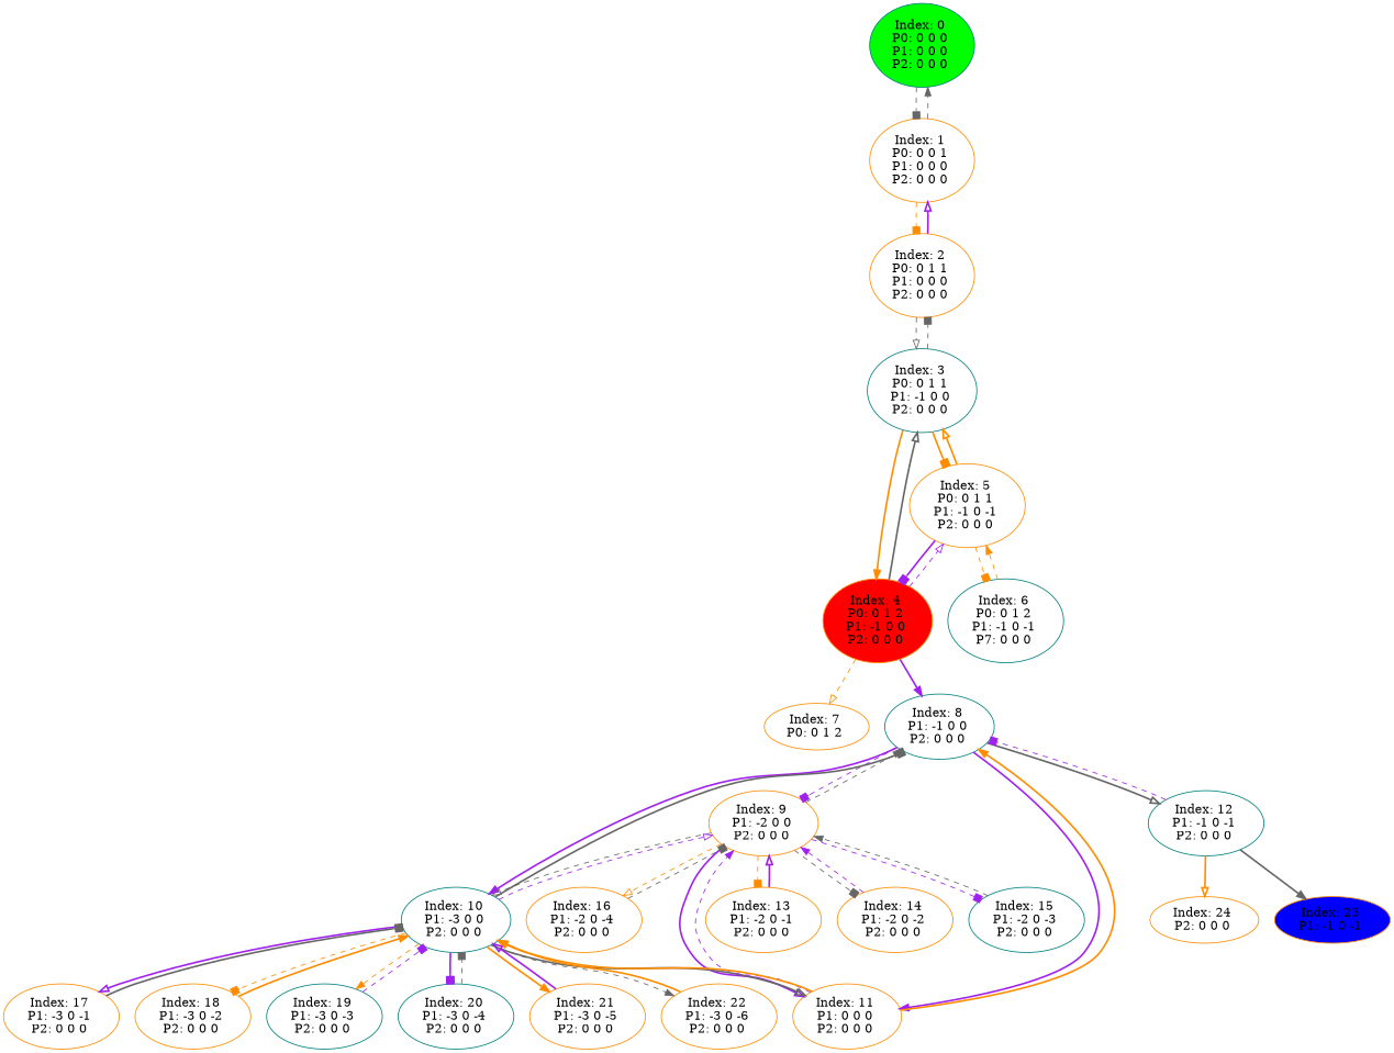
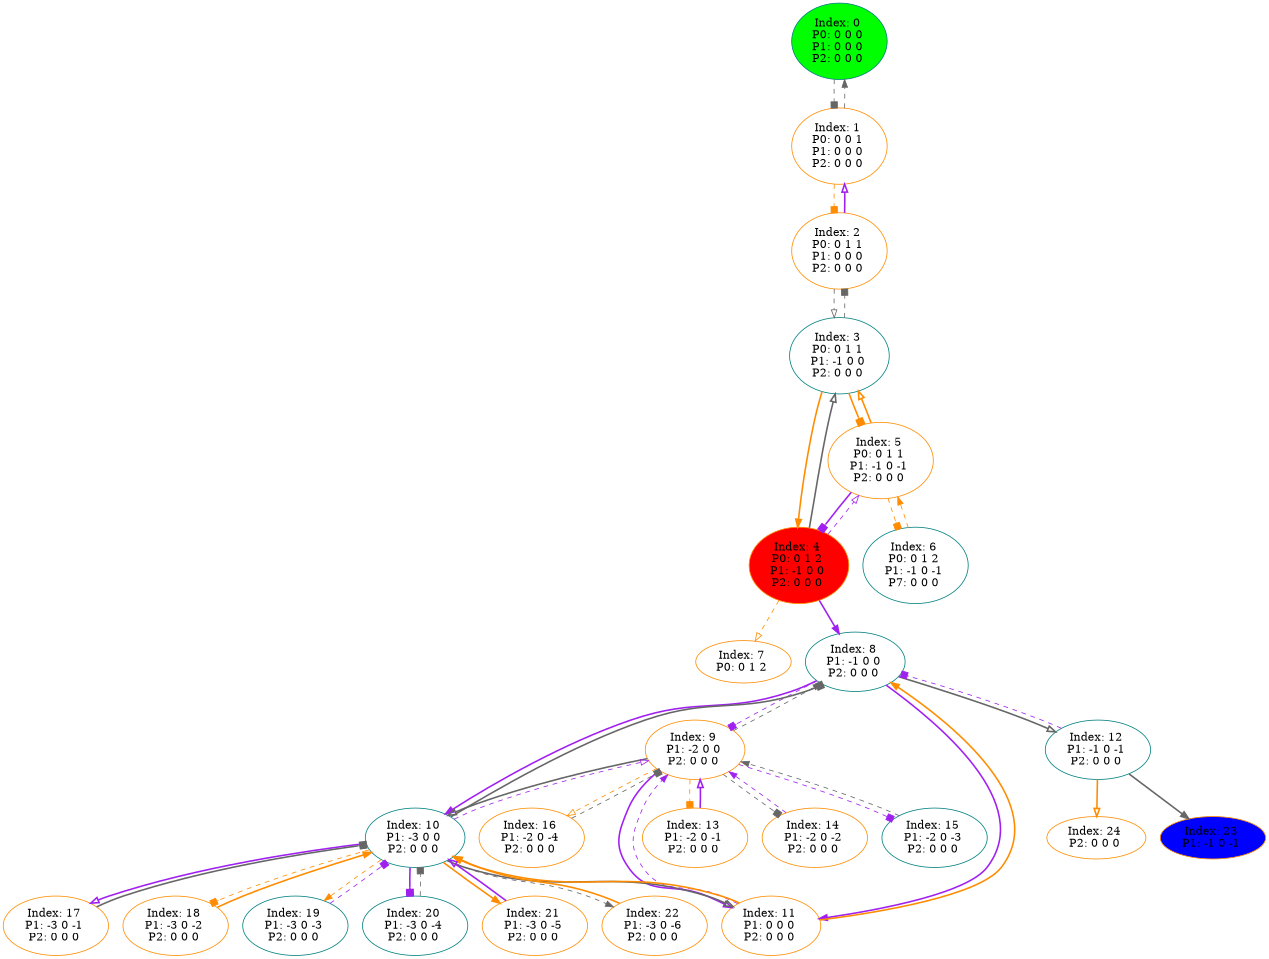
  digraph {
    color=black
    node [color=darkorange]
    edge [arrowhead=box color=purple style=dashed]
    n1 [color=teal fillcolor=green label="Index: 0 \nP0: 0 0 0 \nP1: 0 0 0 \nP2: 0 0 0 \n" style=filled]
    n2 [label="Index: 1 \nP0: 0 0 1 \nP1: 0 0 0 \nP2: 0 0 0 \n"]
    n3 [label="Index: 2 \nP0: 0 1 1 \nP1: 0 0 0 \nP2: 0 0 0 \n"]
    n4 [color=teal label="Index: 3 \nP0: 0 1 1 \nP1: -1 0 0 \nP2: 0 0 0 \n"]
    n5 [fillcolor=red label="Index: 4 \nP0: 0 1 2 \nP1: -1 0 0 \nP2: 0 0 0 \n" style=filled]
    n6 [label="Index: 5 \nP0: 0 1 1 \nP1: -1 0 -1 \nP2: 0 0 0 \n"]
    n7 [label="Index: 7 \nP0: 0 1 2 \n"]
    n8 [color=teal label="Index: 8 \nP1: -1 0 0 \nP2: 0 0 0 \n"]
    n9 [color=teal label="Index: 6 \nP0: 0 1 2 \nP1: -1 0 -1 \nP7: 0 0 0 \n"]
    n10 [label="Index: 9 \nP1: -2 0 0 \nP2: 0 0 0 \n"]
    n11 [color=teal label="Index: 10 \nP1: -3 0 0 \nP2: 0 0 0 \n"]
    n12 [label="Index: 11 \nP1: 0 0 0 \nP2: 0 0 0 \n"]
    n13 [color=teal label="Index: 12 \nP1: -1 0 -1 \nP2: 0 0 0 \n"]
    n14 [label="Index: 13 \nP1: -2 0 -1 \nP2: 0 0 0 \n"]
    n15 [label="Index: 14 \nP1: -2 0 -2 \nP2: 0 0 0 \n"]
    n16 [color=teal label="Index: 15 \nP1: -2 0 -3 \nP2: 0 0 0 \n"]
    n17 [label="Index: 16 \nP1: -2 0 -4 \nP2: 0 0 0 \n"]
    n18 [label="Index: 17 \nP1: -3 0 -1 \nP2: 0 0 0 \n"]
    n19 [label="Index: 18 \nP1: -3 0 -2 \nP2: 0 0 0 \n"]
    n20 [color=teal label="Index: 19 \nP1: -3 0 -3 \nP2: 0 0 0 \n"]
    n21 [color=teal label="Index: 20 \nP1: -3 0 -4 \nP2: 0 0 0 \n"]
    n22 [label="Index: 21 \nP1: -3 0 -5 \nP2: 0 0 0 \n"]
    n23 [label="Index: 22 \nP1: -3 0 -6 \nP2: 0 0 0 \n"]
    n24 [fillcolor=blue label="Index: 23 \nP1: -1 0 -1 \n" style=filled]
    n25 [label="Index: 24 \nP2: 0 0 0 \n"]
    n1 -> n2 [color=gray40]
    n2 -> n1 [arrowhead=normal color=gray40]
    n2 -> n3 [color=darkorange]
    n3 -> n2 [arrowhead=onormal style=bold]
    n3 -> n4 [arrowhead=onormal color=gray40]
    n4 -> n3 [color=gray40]
    n4 -> n5 [arrowhead=normal color=darkorange style=bold]
    n4 -> n6 [color=darkorange style=bold]
    n5 -> n4 [arrowhead=onormal color=gray40 style=bold]
    n5 -> n6 [arrowhead=onormal]
    n5 -> n7 [arrowhead=onormal color=darkorange]
    n5 -> n8 [arrowhead=normal style=bold]
    n6 -> n4 [arrowhead=onormal color=darkorange style=bold]
    n6 -> n5 [style=bold]
    n6 -> n9 [color=darkorange]
    n8 -> n10
    n8 -> n11 [arrowhead=normal style=bold]
    n8 -> n12 [arrowhead=normal style=bold]
    n8 -> n13 [arrowhead=onormal color=gray40 style=bold]
    n9 -> n6 [arrowhead=normal color=darkorange]
    n10 -> n8 [arrowhead=normal color=gray40]
-   n10 -> n11 [arrowhead=onormal color=gray40]
+   n10 -> n11 [arrowhead=onormal color=gray40 style=bold]
    n10 -> n12 [arrowhead=onormal style=bold]
    n10 -> n14 [color=darkorange]
    n10 -> n15 [color=gray40]
    n10 -> n16
    n10 -> n17 [arrowhead=onormal color=darkorange]
    n11 -> n8 [color=gray40 style=bold]
    n11 -> n10 [arrowhead=onormal]
    n11 -> n12 [arrowhead=onormal color=gray40 style=bold]
    n11 -> n18 [arrowhead=onormal style=bold]
    n11 -> n19 [color=darkorange]
    n11 -> n20 [arrowhead=normal color=darkorange]
    n11 -> n21 [style=bold]
    n11 -> n22 [arrowhead=normal color=darkorange style=bold]
    n11 -> n23 [arrowhead=normal color=gray40]
    n12 -> n8 [arrowhead=normal color=darkorange style=bold]
    n12 -> n10 [arrowhead=normal]
    n12 -> n11 [arrowhead=normal color=darkorange style=bold]
    n13 -> n8
    n13 -> n24 [arrowhead=normal color=gray40 style=bold]
    n13 -> n25 [arrowhead=onormal color=darkorange style=bold]
    n14 -> n10 [arrowhead=onormal style=bold]
    n15 -> n10 [arrowhead=normal]
    n16 -> n10 [arrowhead=normal color=gray40]
    n17 -> n10 [color=gray40]
    n18 -> n11 [color=gray40 style=bold]
    n19 -> n11 [arrowhead=normal color=darkorange style=bold]
    n20 -> n11
    n21 -> n11 [color=gray40]
    n22 -> n11 [arrowhead=onormal style=bold]
    n23 -> n11 [arrowhead=onormal color=darkorange style=bold]
  }
